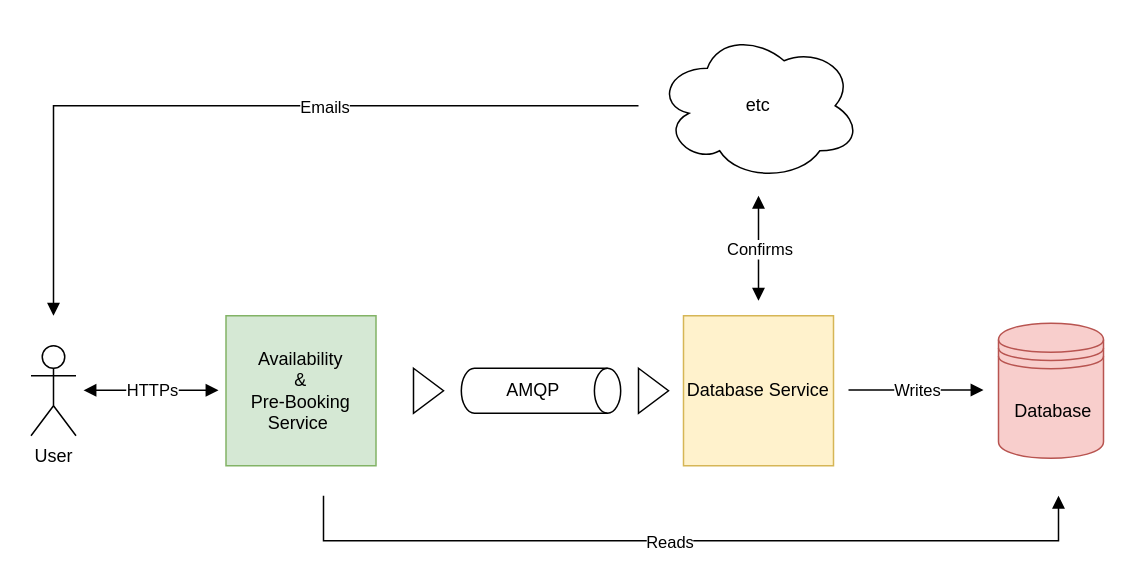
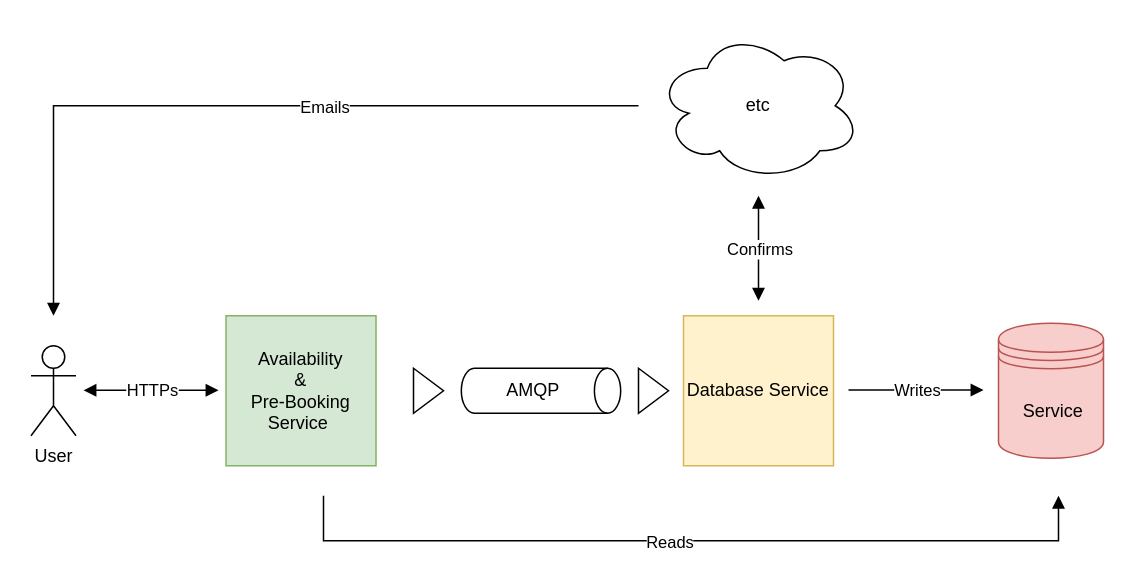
  <mxCell id="0" />
  <mxCell id="1" parent="0" />
  <mxCell id="2" value="Availability &lt;br&gt;&amp;amp;&lt;br&gt;Pre-Booking&lt;br&gt;Service&amp;nbsp;" style="rounded=0;whiteSpace=wrap;html=1;fillColor=#d5e8d4;strokeColor=#82b366;" vertex="1" parent="1"><mxGeometry x="150" y="210" width="100" height="100" as="geometry" /></mxCell>
  <mxCell id="3" value="User" style="shape=umlActor;verticalLabelPosition=bottom;verticalAlign=top;html=1;outlineConnect=0;" vertex="1" parent="1"><mxGeometry x="20" y="229.99" width="30" height="60" as="geometry" /></mxCell>
  <mxCell id="4" value="" style="shape=cylinder3;whiteSpace=wrap;html=1;boundedLbl=1;backgroundOutline=1;size=8.767;rotation=90;" vertex="1" parent="1"><mxGeometry x="345" y="206.87" width="30" height="106.25" as="geometry" /></mxCell>
- <mxCell id="5" value="&amp;nbsp;Database" style="shape=datastore;whiteSpace=wrap;html=1;fillColor=#f8cecc;strokeColor=#b85450;" vertex="1" parent="1"><mxGeometry x="665" y="215" width="70" height="90" as="geometry" /></mxCell>
+ <mxCell id="5" value="&amp;nbsp;Service" style="shape=datastore;whiteSpace=wrap;html=1;fillColor=#f8cecc;strokeColor=#b85450;" vertex="1" parent="1"><mxGeometry x="665" y="215" width="70" height="90" as="geometry" /></mxCell>
  <mxCell id="6" value="etc" style="ellipse;shape=cloud;whiteSpace=wrap;html=1;" vertex="1" parent="1"><mxGeometry x="436.82" y="20" width="136.36" height="100" as="geometry" /></mxCell>
  <mxCell id="7" value="" style="endArrow=block;startArrow=block;html=1;rounded=0;endFill=1;startFill=1;" edge="1" parent="1"><mxGeometry width="50" height="50" relative="1" as="geometry"><mxPoint x="55" y="259.71" as="sourcePoint" /><mxPoint y="259.71" as="targetPoint" x="145" /></mxGeometry></mxCell>
  <mxCell id="8" value="HTTPs" style="edgeLabel;html=1;align=center;verticalAlign=middle;resizable=0;points=[];" connectable="0" vertex="1" parent="7"><mxGeometry x="0.004" relative="1" as="geometry"><mxPoint as="offset" /></mxGeometry></mxCell>
  <mxCell id="9" value="AMQP" style="text;html=1;align=center;verticalAlign=middle;whiteSpace=wrap;rounded=0;" vertex="1" parent="1"><mxGeometry x="325" y="244.99" width="60" height="30" as="geometry" /></mxCell>
  <mxCell id="10" value="" style="triangle;whiteSpace=wrap;html=1;" vertex="1" parent="1"><mxGeometry x="275" y="245" width="20" height="30" as="geometry" /></mxCell>
  <mxCell id="11" value="" style="triangle;whiteSpace=wrap;html=1;" vertex="1" parent="1"><mxGeometry x="425" y="245" width="20" height="30" as="geometry" /></mxCell>
  <mxCell id="12" value="Database Service" style="rounded=0;whiteSpace=wrap;html=1;fillColor=#fff2cc;strokeColor=#d6b656;" vertex="1" parent="1"><mxGeometry x="455" y="210" width="100" height="100" as="geometry" /></mxCell>
  <mxCell id="13" value="" style="endArrow=block;startArrow=none;html=1;rounded=0;startFill=0;endFill=1;" edge="1" parent="1"><mxGeometry width="50" height="50" relative="1" as="geometry"><mxPoint x="565" y="259.5" as="sourcePoint" /><mxPoint x="655" y="259.5" as="targetPoint" /></mxGeometry></mxCell>
  <mxCell id="14" value="Writes" style="edgeLabel;html=1;align=center;verticalAlign=middle;resizable=0;points=[];" connectable="0" vertex="1" parent="13"><mxGeometry x="0.004" relative="1" as="geometry"><mxPoint as="offset" /></mxGeometry></mxCell>
  <mxCell id="15" value="" style="endArrow=block;html=1;rounded=0;startArrow=block;startFill=1;endFill=1;" edge="1" parent="1"><mxGeometry width="50" height="50" relative="1" as="geometry"><mxPoint x="505" y="200" as="sourcePoint" /><mxPoint x="505" y="130" as="targetPoint" /></mxGeometry></mxCell>
  <mxCell id="16" value="Confirms" style="edgeLabel;html=1;align=center;verticalAlign=middle;resizable=0;points=[];" connectable="0" vertex="1" parent="15"><mxGeometry x="-0.229" y="2" relative="1" as="geometry"><mxPoint x="2" y="-8" as="offset" /></mxGeometry></mxCell>
  <mxCell id="17" value="" style="endArrow=block;html=1;rounded=0;endFill=1;" edge="1" parent="1"><mxGeometry width="50" height="50" relative="1" as="geometry"><mxPoint x="215" y="330" as="sourcePoint" /><mxPoint x="705" y="330" as="targetPoint" /><Array as="points"><mxPoint x="215" y="360" /><mxPoint x="705" y="360" /></Array></mxGeometry></mxCell>
  <mxCell id="18" value="Reads" style="edgeLabel;html=1;align=center;verticalAlign=middle;resizable=0;points=[];" connectable="0" vertex="1" parent="17"><mxGeometry x="-0.124" y="3" relative="1" as="geometry"><mxPoint x="19" y="3" as="offset" /></mxGeometry></mxCell>
  <mxCell id="19" value="" style="endArrow=block;html=1;rounded=0;endFill=1;" edge="1" parent="1"><mxGeometry width="50" height="50" relative="1" as="geometry"><mxPoint x="425" y="70" as="sourcePoint" /><mxPoint x="35" y="210" as="targetPoint" /><Array as="points"><mxPoint x="35" y="70" /></Array></mxGeometry></mxCell>
  <mxCell id="20" value="Emails" style="edgeLabel;html=1;align=center;verticalAlign=middle;resizable=0;points=[];" connectable="0" vertex="1" parent="19"><mxGeometry x="-0.141" relative="1" as="geometry"><mxPoint x="18" as="offset" /></mxGeometry></mxCell>
